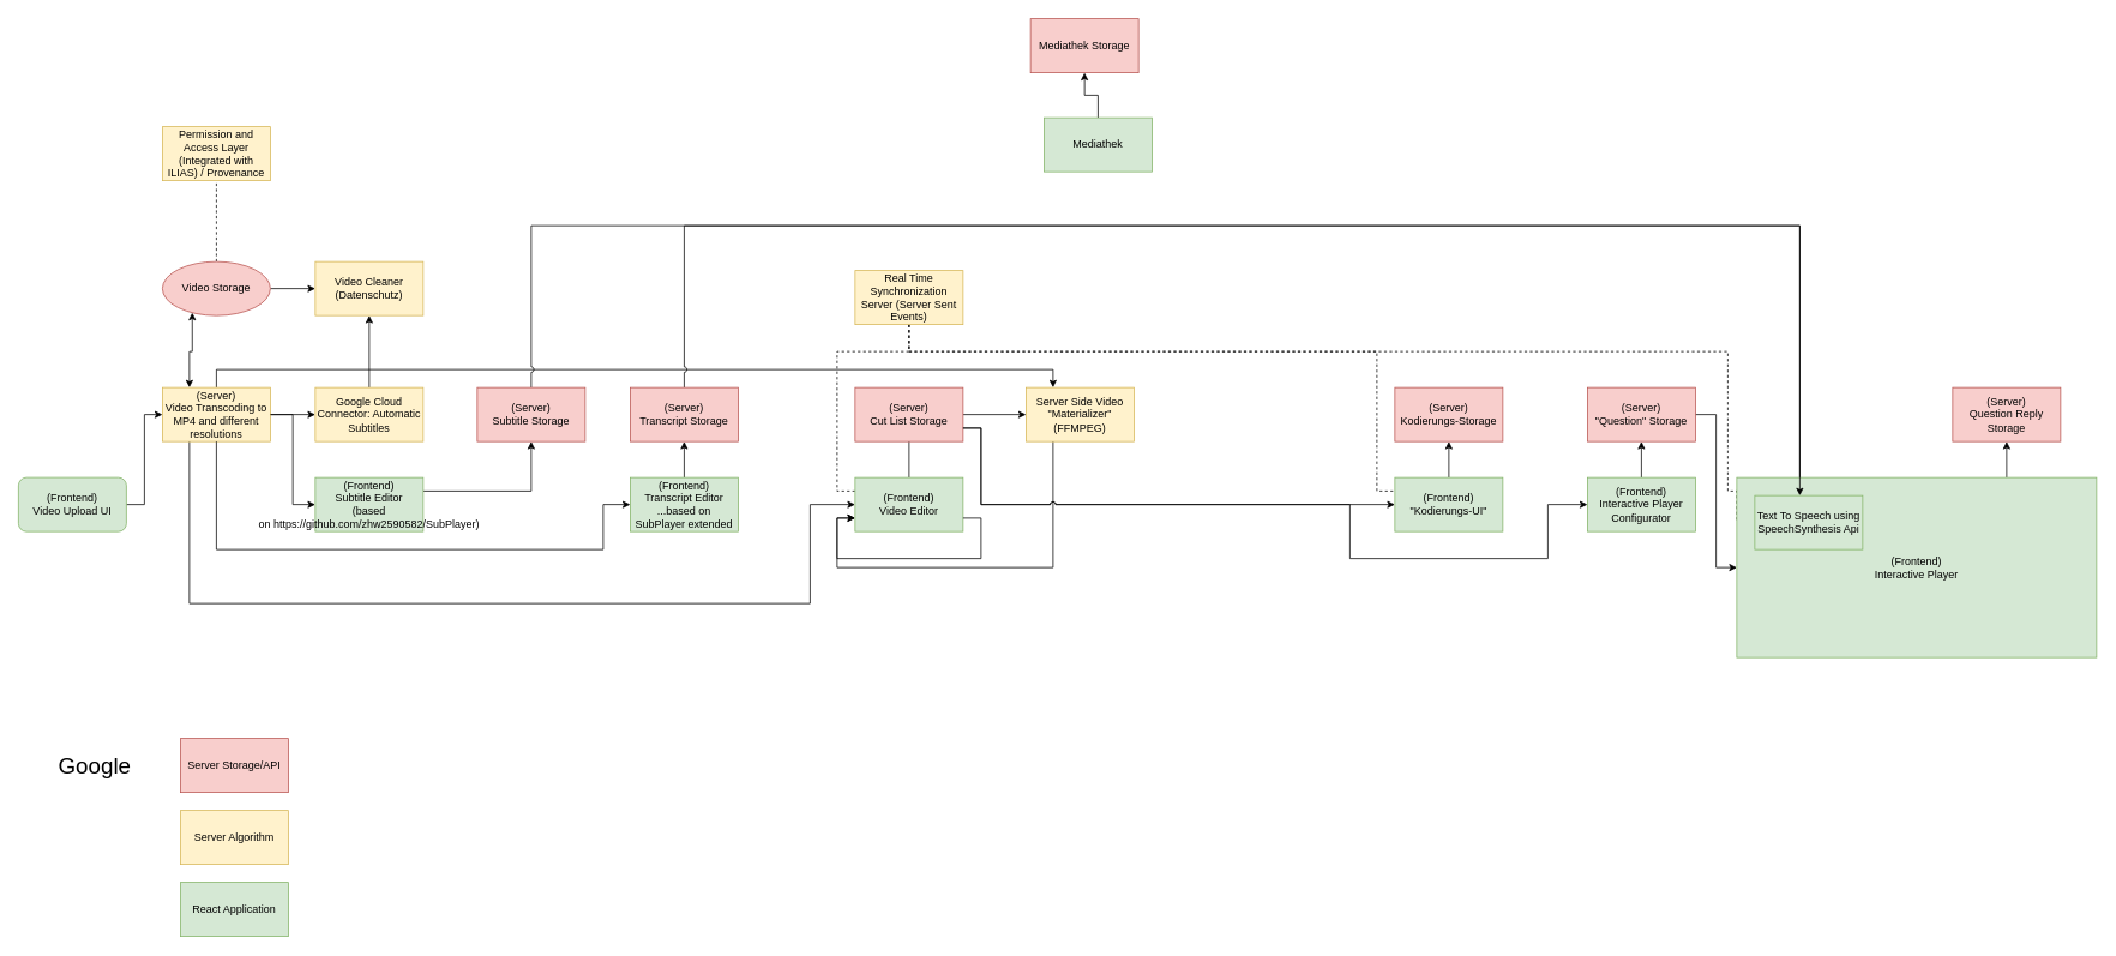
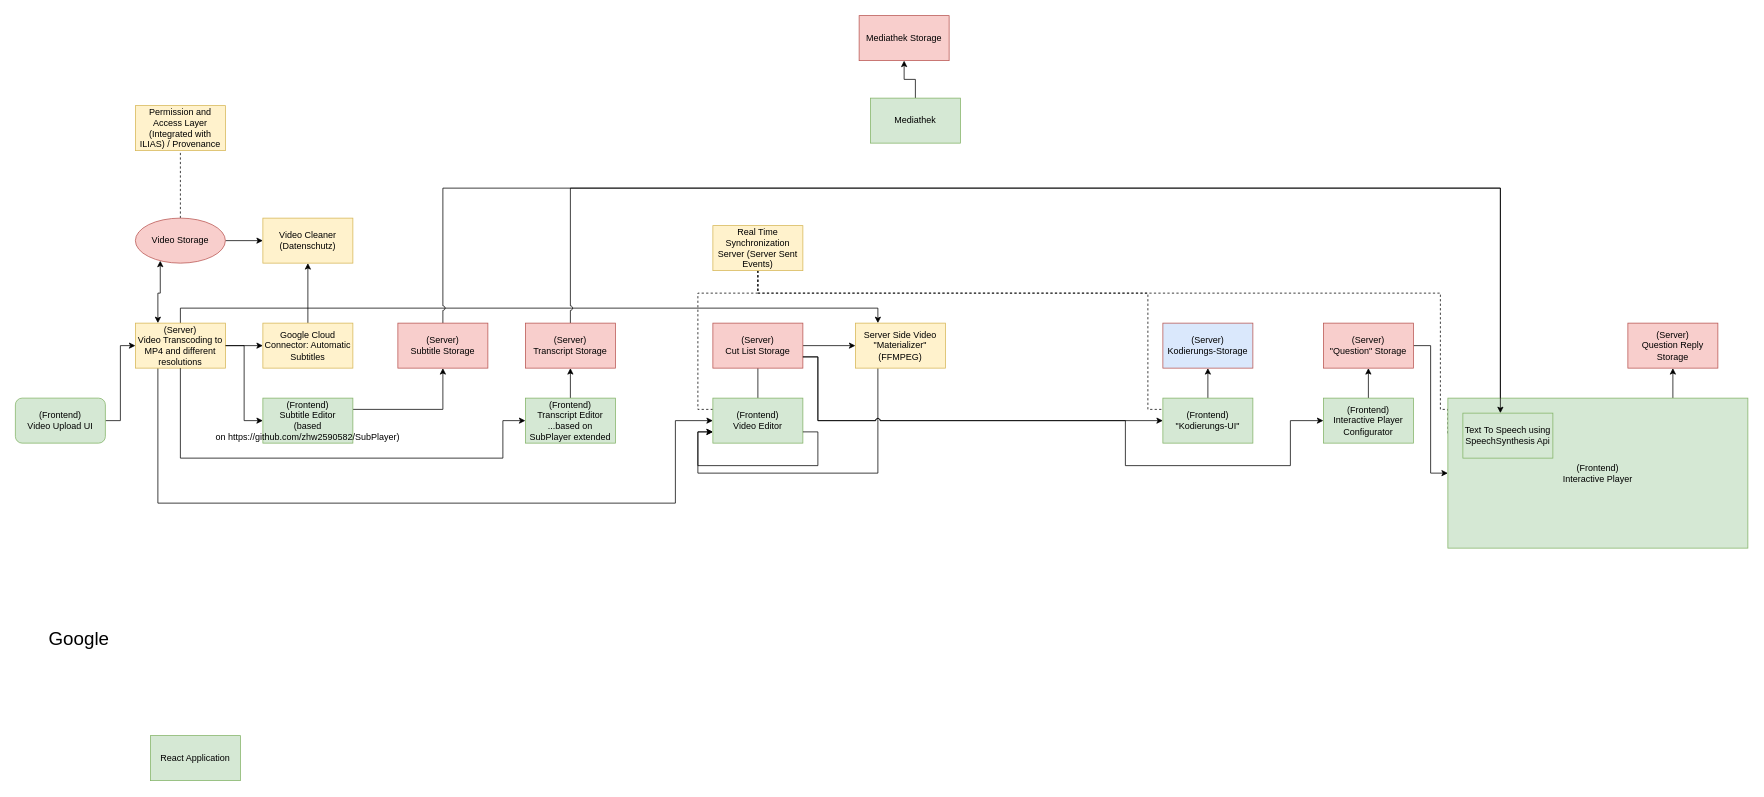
  <mxCell id="0" />
  <mxCell id="1" parent="0" />
  <mxCell id="2" style="edgeStyle=orthogonalEdgeStyle;rounded=0;orthogonalLoop=1;jettySize=auto;html=1;exitX=1;exitY=0.5;exitDx=0;exitDy=0;entryX=0;entryY=0.5;entryDx=0;entryDy=0;" parent="1" source="3" target="8" edge="1"><mxGeometry relative="1" as="geometry" /></mxCell>
  <mxCell id="3" value="(Frontend)&lt;br&gt;Video Upload UI" style="whiteSpace=wrap;html=1;fillColor=#d5e8d4;strokeColor=#82b366;rounded=1;" parent="1" vertex="1"><mxGeometry x="20" y="530" width="120" height="60" as="geometry" /></mxCell>
  <mxCell id="4" style="edgeStyle=orthogonalEdgeStyle;rounded=0;orthogonalLoop=1;jettySize=auto;html=1;entryX=0;entryY=0.5;entryDx=0;entryDy=0;" parent="1" source="8" target="11" edge="1"><mxGeometry relative="1" as="geometry" /></mxCell>
  <mxCell id="5" style="edgeStyle=orthogonalEdgeStyle;rounded=0;orthogonalLoop=1;jettySize=auto;html=1;exitX=0.25;exitY=1;exitDx=0;exitDy=0;" parent="1" source="8" target="21" edge="1"><mxGeometry relative="1" as="geometry"><Array as="points"><mxPoint x="210" y="670" /><mxPoint x="900" y="670" /><mxPoint x="900" y="560" /></Array></mxGeometry></mxCell>
  <mxCell id="6" style="edgeStyle=orthogonalEdgeStyle;rounded=0;orthogonalLoop=1;jettySize=auto;html=1;exitX=0.5;exitY=0;exitDx=0;exitDy=0;entryX=0.25;entryY=0;entryDx=0;entryDy=0;" parent="1" source="8" target="25" edge="1"><mxGeometry relative="1" as="geometry" /></mxCell>
  <mxCell id="7" style="edgeStyle=orthogonalEdgeStyle;rounded=0;orthogonalLoop=1;jettySize=auto;html=1;exitX=0.25;exitY=0;exitDx=0;exitDy=0;entryX=0.25;entryY=1;entryDx=0;entryDy=0;startArrow=classic;startFill=1;" edge="1" parent="1" source="8" target="54"><mxGeometry relative="1" as="geometry" /></mxCell>
  <mxCell id="8" value="(Server)&lt;br&gt;Video Transcoding to MP4 and different resolutions" style="rounded=0;whiteSpace=wrap;html=1;fillColor=#fff2cc;strokeColor=#d6b656;" parent="1" vertex="1"><mxGeometry x="180" y="430" width="120" height="60" as="geometry" /></mxCell>
  <mxCell id="9" style="edgeStyle=orthogonalEdgeStyle;rounded=0;orthogonalLoop=1;jettySize=auto;html=1;entryX=0;entryY=0.5;entryDx=0;entryDy=0;" parent="1" source="8" target="13" edge="1"><mxGeometry relative="1" as="geometry" /></mxCell>
  <mxCell id="10" style="edgeStyle=orthogonalEdgeStyle;rounded=0;orthogonalLoop=1;jettySize=auto;html=1;" parent="1" source="11" target="55" edge="1"><mxGeometry relative="1" as="geometry" /></mxCell>
  <mxCell id="11" value="Google Cloud Connector: Automatic Subtitles" style="rounded=0;whiteSpace=wrap;html=1;fillColor=#fff2cc;strokeColor=#d6b656;" parent="1" vertex="1"><mxGeometry x="350" y="430" width="120" height="60" as="geometry" /></mxCell>
  <mxCell id="12" style="edgeStyle=orthogonalEdgeStyle;rounded=0;orthogonalLoop=1;jettySize=auto;html=1;exitX=1;exitY=0.25;exitDx=0;exitDy=0;" parent="1" source="13" target="18" edge="1"><mxGeometry relative="1" as="geometry" /></mxCell>
  <mxCell id="13" value="(Frontend)&lt;br&gt;Subtitle Editor&lt;br&gt;(based on&amp;nbsp;https://github.com/zhw2590582/SubPlayer)" style="rounded=0;whiteSpace=wrap;html=1;fillColor=#d5e8d4;strokeColor=#82b366;" parent="1" vertex="1"><mxGeometry x="350" y="530" width="120" height="60" as="geometry" /></mxCell>
  <mxCell id="14" style="edgeStyle=orthogonalEdgeStyle;rounded=0;orthogonalLoop=1;jettySize=auto;html=1;endArrow=classic;endFill=1;" parent="1" source="15" target="42" edge="1"><mxGeometry relative="1" as="geometry" /></mxCell>
  <mxCell id="15" value="(Frontend)&lt;br&gt;Transcript Editor&lt;br&gt;...based on SubPlayer extended" style="rounded=0;whiteSpace=wrap;html=1;fillColor=#d5e8d4;strokeColor=#82b366;" parent="1" vertex="1"><mxGeometry x="700" y="530" width="120" height="60" as="geometry" /></mxCell>
  <mxCell id="16" style="edgeStyle=orthogonalEdgeStyle;rounded=0;orthogonalLoop=1;jettySize=auto;html=1;exitX=0.5;exitY=1;exitDx=0;exitDy=0;entryX=0;entryY=0.5;entryDx=0;entryDy=0;" parent="1" source="8" target="15" edge="1"><mxGeometry relative="1" as="geometry"><Array as="points"><mxPoint x="240" y="610" /><mxPoint x="670" y="610" /><mxPoint x="670" y="560" /></Array></mxGeometry></mxCell>
  <mxCell id="17" style="edgeStyle=orthogonalEdgeStyle;rounded=0;jumpStyle=arc;orthogonalLoop=1;jettySize=auto;html=1;exitX=0.5;exitY=0;exitDx=0;exitDy=0;endArrow=classic;endFill=1;" parent="1" source="18" target="43" edge="1"><mxGeometry relative="1" as="geometry"><Array as="points"><mxPoint x="590" y="250" /><mxPoint x="2000" y="250" /></Array></mxGeometry></mxCell>
  <mxCell id="18" value="(Server)&lt;br&gt;Subtitle Storage" style="rounded=0;whiteSpace=wrap;html=1;fillColor=#f8cecc;strokeColor=#b85450;" parent="1" vertex="1"><mxGeometry x="530" y="430" width="120" height="60" as="geometry" /></mxCell>
  <mxCell id="19" style="edgeStyle=orthogonalEdgeStyle;rounded=0;orthogonalLoop=1;jettySize=auto;html=1;exitX=0.5;exitY=0;exitDx=0;exitDy=0;endArrow=none;" parent="1" source="21" target="23" edge="1"><mxGeometry relative="1" as="geometry" /></mxCell>
  <mxCell id="20" style="edgeStyle=orthogonalEdgeStyle;rounded=0;orthogonalLoop=1;jettySize=auto;html=1;dashed=1;endArrow=none;endFill=0;entryX=0;entryY=0.25;entryDx=0;entryDy=0;" parent="1" source="40" target="21" edge="1"><mxGeometry relative="1" as="geometry"><Array as="points"><mxPoint x="1010" y="390" /><mxPoint x="930" y="390" /><mxPoint x="930" y="545" /></Array></mxGeometry></mxCell>
  <mxCell id="21" value="(Frontend)&lt;br&gt;Video Editor" style="rounded=0;whiteSpace=wrap;html=1;fillColor=#d5e8d4;strokeColor=#82b366;" parent="1" vertex="1"><mxGeometry x="950" y="530" width="120" height="60" as="geometry" /></mxCell>
  <mxCell id="22" style="edgeStyle=orthogonalEdgeStyle;rounded=0;orthogonalLoop=1;jettySize=auto;html=1;entryX=0;entryY=0.5;entryDx=0;entryDy=0;" parent="1" source="23" target="25" edge="1"><mxGeometry relative="1" as="geometry" /></mxCell>
  <mxCell id="23" value="(Server)&lt;br&gt;Cut List Storage" style="rounded=0;whiteSpace=wrap;html=1;fillColor=#f8cecc;strokeColor=#b85450;" parent="1" vertex="1"><mxGeometry x="950" y="430" width="120" height="60" as="geometry" /></mxCell>
  <mxCell id="24" style="edgeStyle=orthogonalEdgeStyle;rounded=0;orthogonalLoop=1;jettySize=auto;html=1;exitX=0.25;exitY=1;exitDx=0;exitDy=0;entryX=0;entryY=0.75;entryDx=0;entryDy=0;" parent="1" source="25" target="21" edge="1"><mxGeometry relative="1" as="geometry"><Array as="points"><mxPoint x="1170" y="630" /><mxPoint x="930" y="630" /><mxPoint x="930" y="575" /></Array></mxGeometry></mxCell>
  <mxCell id="25" value="Server Side Video &quot;Materializer&quot; (FFMPEG)" style="rounded=0;whiteSpace=wrap;html=1;fillColor=#fff2cc;strokeColor=#d6b656;" parent="1" vertex="1"><mxGeometry x="1140" y="430" width="120" height="60" as="geometry" /></mxCell>
  <mxCell id="26" style="edgeStyle=orthogonalEdgeStyle;rounded=0;orthogonalLoop=1;jettySize=auto;html=1;exitX=1;exitY=0.75;exitDx=0;exitDy=0;entryX=0;entryY=0.75;entryDx=0;entryDy=0;" parent="1" source="21" target="21" edge="1"><mxGeometry relative="1" as="geometry"><Array as="points"><mxPoint x="1090" y="575" /><mxPoint x="1090" y="620" /><mxPoint x="930" y="620" /><mxPoint x="930" y="575" /></Array></mxGeometry></mxCell>
  <mxCell id="27" style="edgeStyle=orthogonalEdgeStyle;rounded=0;jumpStyle=arc;orthogonalLoop=1;jettySize=auto;html=1;" parent="1" source="29" target="31" edge="1"><mxGeometry relative="1" as="geometry" /></mxCell>
  <mxCell id="28" style="edgeStyle=orthogonalEdgeStyle;rounded=0;orthogonalLoop=1;jettySize=auto;html=1;exitX=0.5;exitY=1;exitDx=0;exitDy=0;entryX=0;entryY=0.25;entryDx=0;entryDy=0;dashed=1;endArrow=none;endFill=0;" parent="1" source="40" target="29" edge="1"><mxGeometry relative="1" as="geometry"><Array as="points"><mxPoint x="1010" y="390" /><mxPoint x="1530" y="390" /><mxPoint x="1530" y="545" /></Array></mxGeometry></mxCell>
  <mxCell id="29" value="(Frontend)&lt;br&gt;&quot;Kodierungs-UI&quot;" style="rounded=0;whiteSpace=wrap;html=1;fillColor=#d5e8d4;strokeColor=#82b366;" parent="1" vertex="1"><mxGeometry x="1550" y="530" width="120" height="60" as="geometry" /></mxCell>
  <mxCell id="30" style="edgeStyle=orthogonalEdgeStyle;rounded=0;orthogonalLoop=1;jettySize=auto;html=1;exitX=1;exitY=0.75;exitDx=0;exitDy=0;entryX=0;entryY=0.5;entryDx=0;entryDy=0;jumpStyle=arc;" parent="1" source="23" target="29" edge="1"><mxGeometry relative="1" as="geometry"><Array as="points"><mxPoint x="1090" y="475" /><mxPoint x="1090" y="560" /></Array></mxGeometry></mxCell>
- <mxCell id="31" value="(Server)&lt;br&gt;Kodierungs-Storage" style="rounded=0;whiteSpace=wrap;html=1;fillColor=#f8cecc;strokeColor=#b85450;" parent="1" vertex="1"><mxGeometry x="1550" y="430" width="120" height="60" as="geometry" /></mxCell>
+ <mxCell id="31" value="(Server)&lt;br&gt;Kodierungs-Storage" style="rounded=0;whiteSpace=wrap;html=1;fillColor=#dae8fc;strokeColor=#b85450;" parent="1" vertex="1"><mxGeometry x="1550" y="430" width="120" height="60" as="geometry" /></mxCell>
  <mxCell id="32" style="edgeStyle=orthogonalEdgeStyle;rounded=0;jumpStyle=arc;orthogonalLoop=1;jettySize=auto;html=1;exitX=0.5;exitY=0;exitDx=0;exitDy=0;" parent="1" source="33" target="36" edge="1"><mxGeometry relative="1" as="geometry" /></mxCell>
  <mxCell id="33" value="(Frontend)&lt;br&gt;Interactive Player Configurator" style="rounded=0;whiteSpace=wrap;html=1;fillColor=#d5e8d4;strokeColor=#82b366;" parent="1" vertex="1"><mxGeometry x="1764" y="530" width="120" height="60" as="geometry" /></mxCell>
  <mxCell id="34" style="edgeStyle=orthogonalEdgeStyle;rounded=0;jumpStyle=arc;orthogonalLoop=1;jettySize=auto;html=1;exitX=1;exitY=0.75;exitDx=0;exitDy=0;entryX=0;entryY=0.5;entryDx=0;entryDy=0;" parent="1" source="23" target="33" edge="1"><mxGeometry relative="1" as="geometry"><Array as="points"><mxPoint x="1090" y="475" /><mxPoint x="1090" y="560" /><mxPoint x="1500" y="560" /><mxPoint x="1500" y="620" /><mxPoint x="1720" y="620" /><mxPoint x="1720" y="560" /></Array></mxGeometry></mxCell>
  <mxCell id="35" style="edgeStyle=orthogonalEdgeStyle;rounded=0;jumpStyle=arc;orthogonalLoop=1;jettySize=auto;html=1;exitX=1;exitY=0.5;exitDx=0;exitDy=0;entryX=0;entryY=0.5;entryDx=0;entryDy=0;" parent="1" source="36" target="39" edge="1"><mxGeometry relative="1" as="geometry" /></mxCell>
  <mxCell id="36" value="(Server)&lt;br&gt;&quot;Question&quot; Storage" style="rounded=0;whiteSpace=wrap;html=1;fillColor=#f8cecc;strokeColor=#b85450;" parent="1" vertex="1"><mxGeometry x="1764" y="430" width="120" height="60" as="geometry" /></mxCell>
  <mxCell id="37" style="edgeStyle=orthogonalEdgeStyle;rounded=0;orthogonalLoop=1;jettySize=auto;html=1;dashed=1;endArrow=none;endFill=0;entryX=0;entryY=0.25;entryDx=0;entryDy=0;" parent="1" source="40" target="39" edge="1"><mxGeometry relative="1" as="geometry"><Array as="points"><mxPoint x="1010" y="390" /><mxPoint x="1920" y="390" /><mxPoint x="1920" y="545" /><mxPoint x="1930" y="545" /></Array></mxGeometry></mxCell>
  <mxCell id="38" style="edgeStyle=orthogonalEdgeStyle;rounded=0;jumpStyle=arc;orthogonalLoop=1;jettySize=auto;html=1;exitX=0.75;exitY=0;exitDx=0;exitDy=0;endArrow=classic;endFill=1;" parent="1" source="39" target="47" edge="1"><mxGeometry relative="1" as="geometry" /></mxCell>
  <mxCell id="39" value="(Frontend)&lt;br&gt;Interactive Player" style="rounded=0;whiteSpace=wrap;html=1;fillColor=#d5e8d4;strokeColor=#82b366;" parent="1" vertex="1"><mxGeometry x="1930" y="530" width="400" height="200" as="geometry" /></mxCell>
  <mxCell id="40" value="Real Time Synchronization Server (Server Sent Events)" style="rounded=0;whiteSpace=wrap;html=1;fillColor=#fff2cc;strokeColor=#d6b656;" parent="1" vertex="1"><mxGeometry x="950" y="300" width="120" height="60" as="geometry" /></mxCell>
  <mxCell id="41" style="edgeStyle=orthogonalEdgeStyle;rounded=0;orthogonalLoop=1;jettySize=auto;html=1;exitX=0.5;exitY=0;exitDx=0;exitDy=0;endArrow=classic;endFill=1;jumpStyle=arc;" parent="1" source="42" target="43" edge="1"><mxGeometry relative="1" as="geometry"><Array as="points"><mxPoint x="760" y="250" /><mxPoint x="2000" y="250" /></Array></mxGeometry></mxCell>
  <mxCell id="42" value="(Server)&lt;br&gt;Transcript Storage" style="rounded=0;whiteSpace=wrap;html=1;fillColor=#f8cecc;strokeColor=#b85450;" parent="1" vertex="1"><mxGeometry x="700" y="430" width="120" height="60" as="geometry" /></mxCell>
  <mxCell id="43" value="Text To Speech using SpeechSynthesis Api" style="rounded=0;whiteSpace=wrap;html=1;fillColor=#d5e8d4;strokeColor=#82b366;" parent="1" vertex="1"><mxGeometry x="1950" y="550" width="120" height="60" as="geometry" /></mxCell>
  <mxCell id="44" value="React Application" style="rounded=0;whiteSpace=wrap;html=1;fillColor=#d5e8d4;strokeColor=#82b366;" parent="1" vertex="1"><mxGeometry x="200" y="980" width="120" height="60" as="geometry" /></mxCell>
- <mxCell id="45" value="Server Algorithm" style="rounded=0;whiteSpace=wrap;html=1;fillColor=#fff2cc;strokeColor=#d6b656;" parent="1" vertex="1"><mxGeometry x="200" y="900" width="120" height="60" as="geometry" /></mxCell>
- <mxCell id="46" value="Server Storage/API" style="rounded=0;whiteSpace=wrap;html=1;fillColor=#f8cecc;strokeColor=#b85450;" parent="1" vertex="1"><mxGeometry x="200" y="820" width="120" height="60" as="geometry" /></mxCell>
  <mxCell id="47" value="(Server)&lt;br&gt;Question Reply Storage" style="rounded=0;whiteSpace=wrap;html=1;fillColor=#f8cecc;strokeColor=#b85450;" parent="1" vertex="1"><mxGeometry x="2170" y="430" width="120" height="60" as="geometry" /></mxCell>
  <mxCell id="48" value="Google" style="text;html=1;strokeColor=none;fillColor=none;align=center;verticalAlign=middle;whiteSpace=wrap;rounded=0;fontSize=25;" parent="1" vertex="1"><mxGeometry x="50" y="830" width="110" height="40" as="geometry" /></mxCell>
  <mxCell id="49" value="Mediathek Storage" style="rounded=0;whiteSpace=wrap;html=1;fillColor=#f8cecc;strokeColor=#b85450;" vertex="1" parent="1"><mxGeometry x="1145" y="20" width="120" height="60" as="geometry" /></mxCell>
  <mxCell id="50" style="edgeStyle=orthogonalEdgeStyle;rounded=0;orthogonalLoop=1;jettySize=auto;html=1;startArrow=none;startFill=0;" edge="1" parent="1" source="51" target="49"><mxGeometry relative="1" as="geometry" /></mxCell>
  <mxCell id="51" value="Mediathek" style="rounded=0;whiteSpace=wrap;html=1;fillColor=#d5e8d4;strokeColor=#82b366;" vertex="1" parent="1"><mxGeometry x="1160" y="130" width="120" height="60" as="geometry" /></mxCell>
  <mxCell id="52" style="edgeStyle=orthogonalEdgeStyle;rounded=0;orthogonalLoop=1;jettySize=auto;html=1;startArrow=none;startFill=0;" edge="1" parent="1" source="54" target="55"><mxGeometry relative="1" as="geometry" /></mxCell>
  <mxCell id="53" style="edgeStyle=orthogonalEdgeStyle;rounded=0;orthogonalLoop=1;jettySize=auto;html=1;exitX=0.5;exitY=0;exitDx=0;exitDy=0;startArrow=none;startFill=0;endArrow=none;endFill=0;dashed=1;" edge="1" parent="1" source="54" target="56"><mxGeometry relative="1" as="geometry" /></mxCell>
  <mxCell id="54" value="Video Storage" style="ellipse;whiteSpace=wrap;html=1;fillColor=#f8cecc;strokeColor=#b85450;" vertex="1" parent="1"><mxGeometry x="180" y="290" width="120" height="60" as="geometry" /></mxCell>
  <mxCell id="55" value="Video Cleaner (Datenschutz)" style="rounded=0;whiteSpace=wrap;html=1;fillColor=#fff2cc;strokeColor=#d6b656;" vertex="1" parent="1"><mxGeometry x="350" y="290" width="120" height="60" as="geometry" /></mxCell>
  <mxCell id="56" value="Permission and Access Layer (Integrated with ILIAS) / Provenance" style="rounded=0;whiteSpace=wrap;html=1;fillColor=#fff2cc;strokeColor=#d6b656;" vertex="1" parent="1"><mxGeometry x="180" y="140" width="120" height="60" as="geometry" /></mxCell>
